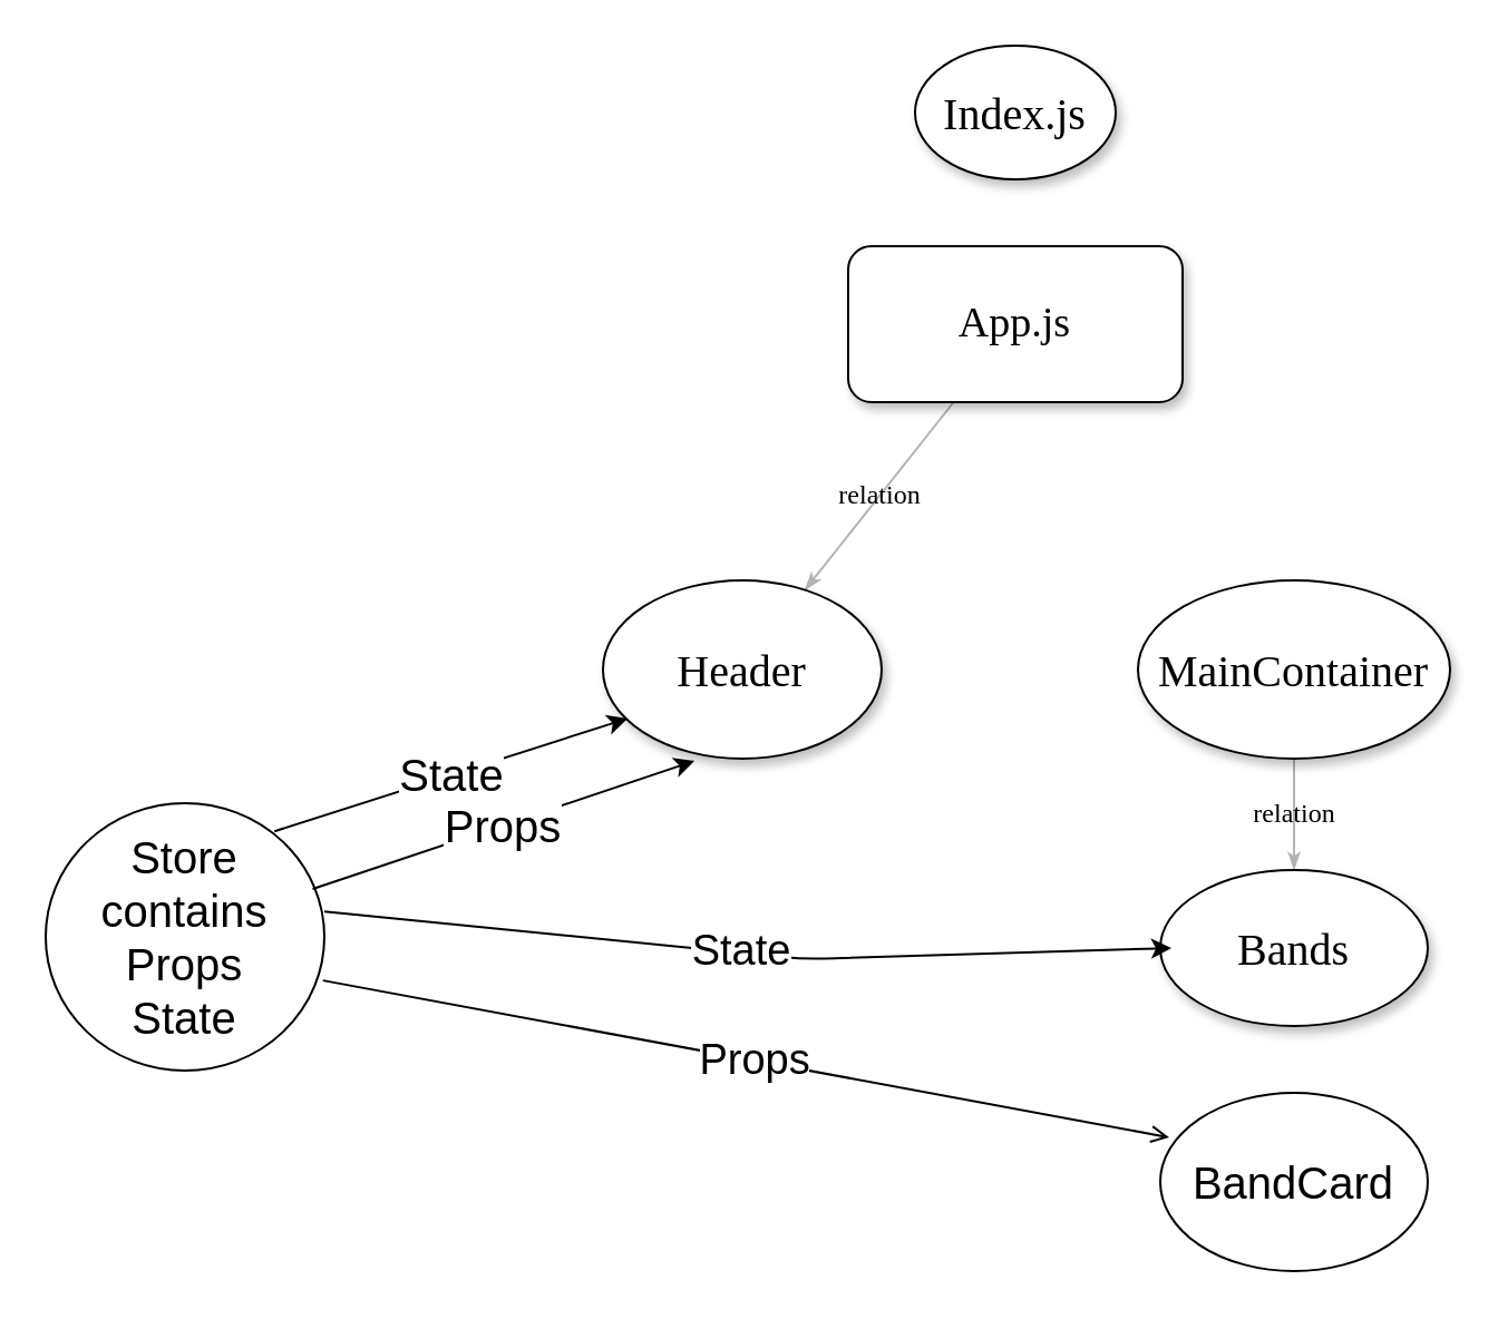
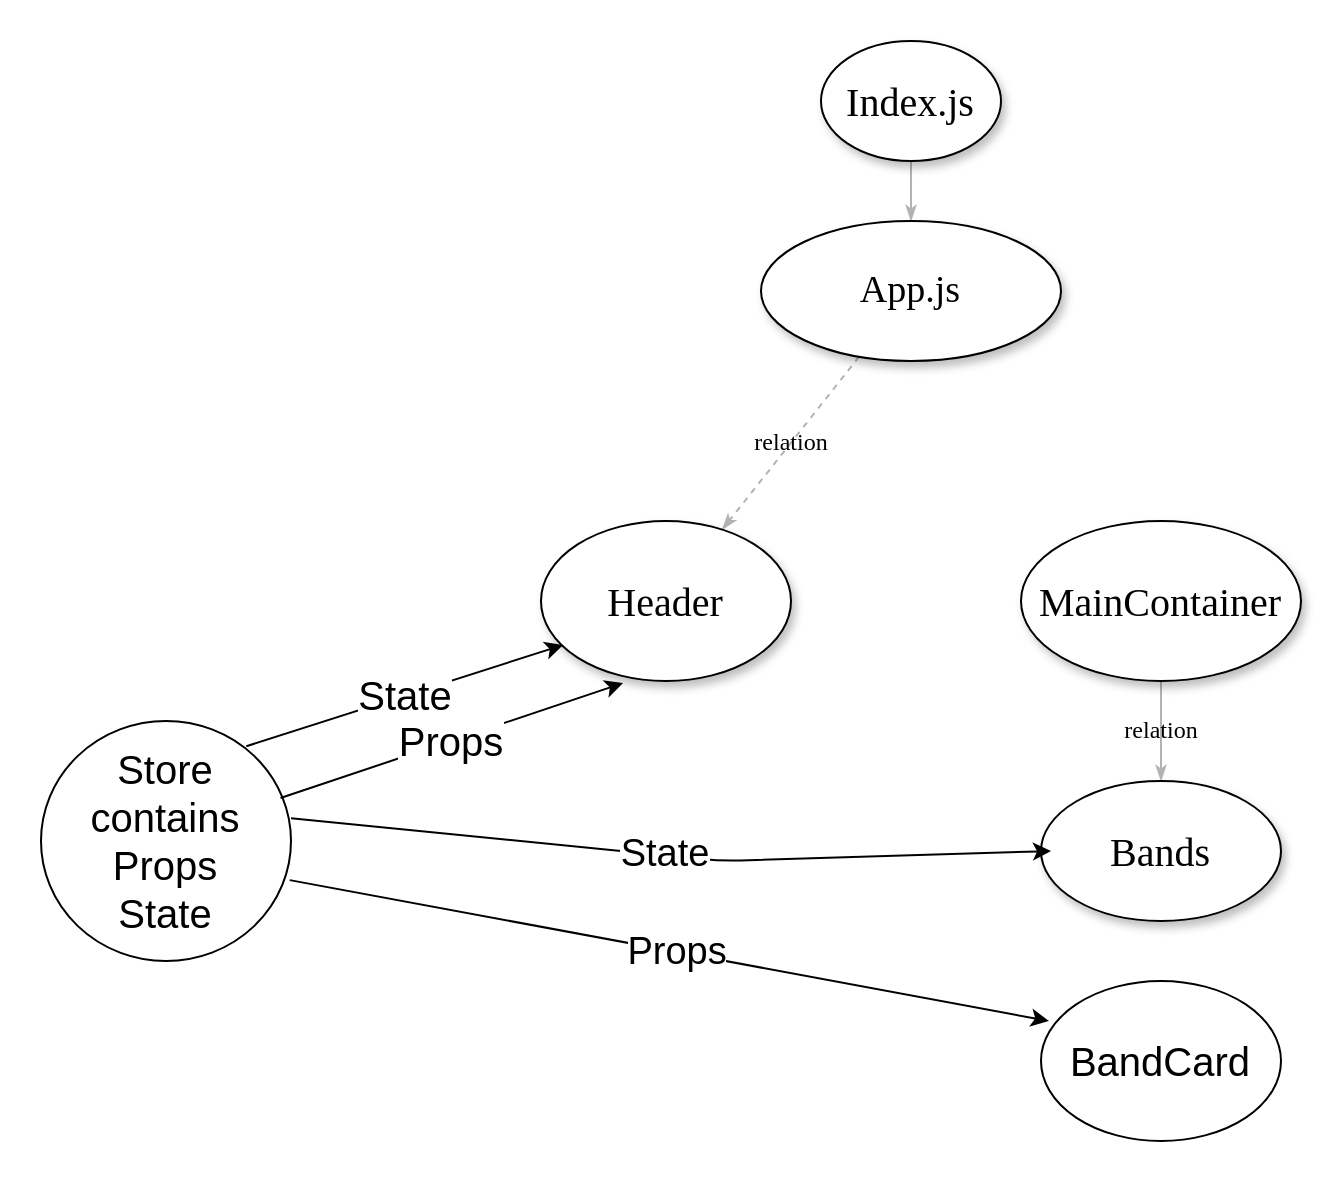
  <mxCell id="0" />
  <mxCell id="1" parent="0" />
+ <mxCell id="2" style="edgeStyle=none;rounded=1;html=1;labelBackgroundColor=none;startArrow=none;startFill=0;startSize=5;endArrow=classicThin;endFill=1;endSize=5;jettySize=auto;orthogonalLoop=1;strokeColor=#B3B3B3;strokeWidth=1;fontFamily=Verdana;fontSize=12;fontColor=#000000;" parent="1" source="3" target="5" edge="1"><mxGeometry relative="1" as="geometry" /></mxCell>
  <mxCell id="3" value="&lt;font style=&quot;font-size: 20px&quot;&gt;Index.js&lt;/font&gt;" style="ellipse;whiteSpace=wrap;html=1;rounded=0;shadow=1;comic=0;labelBackgroundColor=none;strokeColor=#000000;strokeWidth=1;fillColor=#FFFFFF;fontFamily=Verdana;fontSize=12;fontColor=#000000;align=center;" parent="1" vertex="1"><mxGeometry x="410" y="20" width="90" height="60" as="geometry" /></mxCell>
- <mxCell id="4" value="relation" style="edgeStyle=none;rounded=1;html=1;labelBackgroundColor=none;startArrow=none;startFill=0;startSize=5;endArrow=classicThin;endFill=1;endSize=5;jettySize=auto;orthogonalLoop=1;strokeColor=#B3B3B3;strokeWidth=1;fontFamily=Verdana;fontSize=12;fontColor=#000000;" parent="1" source="5" target="8" edge="1"><mxGeometry relative="1" as="geometry" /></mxCell>
- <mxCell id="5" value="&lt;span&gt;&lt;font style=&quot;font-size: 19px&quot;&gt;App.js&lt;/font&gt;&lt;/span&gt;" style="whiteSpace=wrap;html=1;shadow=1;comic=0;labelBackgroundColor=none;strokeColor=#000000;strokeWidth=1;fillColor=#FFFFFF;fontFamily=Verdana;fontSize=12;fontColor=#000000;align=center;direction=west;rounded=1;" parent="1" vertex="1"><mxGeometry x="380" y="110" width="150" height="70" as="geometry" /></mxCell>
+ <mxCell id="4" value="relation" style="edgeStyle=none;rounded=1;html=1;labelBackgroundColor=none;startArrow=none;startFill=0;startSize=5;endArrow=classicThin;endFill=1;endSize=5;jettySize=auto;orthogonalLoop=1;strokeColor=#B3B3B3;strokeWidth=1;fontFamily=Verdana;fontSize=12;fontColor=#000000;dashed=1;" parent="1" source="5" target="8" edge="1"><mxGeometry relative="1" as="geometry" /></mxCell>
+ <mxCell id="5" value="&lt;span&gt;&lt;font style=&quot;font-size: 19px&quot;&gt;App.js&lt;/font&gt;&lt;/span&gt;" style="ellipse;whiteSpace=wrap;html=1;rounded=0;shadow=1;comic=0;labelBackgroundColor=none;strokeColor=#000000;strokeWidth=1;fillColor=#FFFFFF;fontFamily=Verdana;fontSize=12;fontColor=#000000;align=center;direction=west;" parent="1" vertex="1"><mxGeometry x="380" y="110" width="150" height="70" as="geometry" /></mxCell>
  <mxCell id="6" value="relation" style="edgeStyle=none;rounded=1;html=1;labelBackgroundColor=none;startArrow=none;startFill=0;startSize=5;endArrow=classicThin;endFill=1;endSize=5;jettySize=auto;orthogonalLoop=1;strokeColor=#B3B3B3;strokeWidth=1;fontFamily=Verdana;fontSize=12;fontColor=#000000;" parent="1" source="7" target="9" edge="1"><mxGeometry relative="1" as="geometry" /></mxCell>
  <mxCell id="7" value="&lt;span&gt;&lt;font style=&quot;font-size: 20px&quot;&gt;MainContainer&lt;/font&gt;&lt;/span&gt;" style="ellipse;whiteSpace=wrap;html=1;rounded=0;shadow=1;comic=0;labelBackgroundColor=none;strokeColor=#000000;strokeWidth=1;fillColor=#FFFFFF;fontFamily=Verdana;fontSize=12;fontColor=#000000;align=center;" parent="1" vertex="1"><mxGeometry x="510" y="260" width="140" height="80" as="geometry" /></mxCell>
  <mxCell id="8" value="&lt;span&gt;&lt;font style=&quot;font-size: 20px&quot;&gt;Header&lt;/font&gt;&lt;/span&gt;" style="ellipse;whiteSpace=wrap;html=1;rounded=0;shadow=1;comic=0;labelBackgroundColor=none;strokeColor=#000000;strokeWidth=1;fillColor=#FFFFFF;fontFamily=Verdana;fontSize=12;fontColor=#000000;align=center;" parent="1" vertex="1"><mxGeometry x="270" y="260" width="125" height="80" as="geometry" /></mxCell>
  <mxCell id="9" value="&lt;font style=&quot;font-size: 20px&quot;&gt;Bands&lt;/font&gt;" style="ellipse;whiteSpace=wrap;html=1;rounded=0;shadow=1;comic=0;labelBackgroundColor=none;strokeColor=#000000;strokeWidth=1;fillColor=#FFFFFF;fontFamily=Verdana;fontSize=12;fontColor=#000000;align=center;direction=west;" parent="1" vertex="1"><mxGeometry x="520" y="390" width="120" height="70" as="geometry" /></mxCell>
  <mxCell id="10" value="&lt;font style=&quot;font-size: 20px&quot;&gt;BandCard&lt;/font&gt;" style="ellipse;whiteSpace=wrap;html=1;" vertex="1" parent="1"><mxGeometry x="520" y="490" width="120" height="80" as="geometry" /></mxCell>
  <mxCell id="11" value="&lt;font style=&quot;font-size: 20px&quot;&gt;Store contains&lt;br&gt;Props&lt;br&gt;State&lt;/font&gt;" style="ellipse;whiteSpace=wrap;html=1;aspect=fixed;" vertex="1" parent="1"><mxGeometry x="20" y="360" width="125" height="120" as="geometry" /></mxCell>
  <mxCell id="12" value="&lt;font style=&quot;font-size: 20px&quot;&gt;State&lt;/font&gt;" style="endArrow=classic;html=1;entryX=0.088;entryY=0.775;entryDx=0;entryDy=0;entryPerimeter=0;exitX=0.821;exitY=0.105;exitDx=0;exitDy=0;exitPerimeter=0;" edge="1" parent="1" source="11" target="8"><mxGeometry width="50" height="50" relative="1" as="geometry"><mxPoint x="20" y="640" as="sourcePoint" /><mxPoint x="70" y="590" as="targetPoint" /></mxGeometry></mxCell>
  <mxCell id="13" value="&lt;font&gt;&lt;font style=&quot;font-size: 20px&quot;&gt;Props&lt;/font&gt;&lt;br&gt;&lt;/font&gt;" style="endArrow=classic;html=1;entryX=0.328;entryY=1.013;entryDx=0;entryDy=0;entryPerimeter=0;exitX=0.958;exitY=0.321;exitDx=0;exitDy=0;exitPerimeter=0;" edge="1" parent="1" source="11" target="8"><mxGeometry width="50" height="50" relative="1" as="geometry"><mxPoint x="185.99" y="389.95" as="sourcePoint" /><mxPoint x="291" y="332" as="targetPoint" /><Array as="points" /></mxGeometry></mxCell>
  <mxCell id="14" value="&lt;font style=&quot;font-size: 19px&quot;&gt;State&lt;/font&gt;" style="endArrow=classic;html=1;exitX=1;exitY=0.405;exitDx=0;exitDy=0;exitPerimeter=0;" edge="1" parent="1" source="11"><mxGeometry x="-0.015" width="50" height="50" relative="1" as="geometry"><mxPoint x="220" y="440" as="sourcePoint" /><mxPoint x="525" y="425" as="targetPoint" /><Array as="points"><mxPoint x="360" y="430" /></Array><mxPoint as="offset" /></mxGeometry></mxCell>
- <mxCell id="15" value="&lt;font style=&quot;font-size: 19px&quot;&gt;Props&lt;/font&gt;" style="endArrow=open;html=1;exitX=0.995;exitY=0.663;exitDx=0;exitDy=0;exitPerimeter=0;entryX=0.033;entryY=0.25;entryDx=0;entryDy=0;entryPerimeter=0;" edge="1" parent="1" source="11" target="10"><mxGeometry x="0.018" width="50" height="50" relative="1" as="geometry"><mxPoint x="230" y="450" as="sourcePoint" /><mxPoint x="535" y="435" as="targetPoint" /><Array as="points" /><mxPoint as="offset" /></mxGeometry></mxCell>
+ <mxCell id="15" value="&lt;font style=&quot;font-size: 19px&quot;&gt;Props&lt;/font&gt;" style="endArrow=classic;html=1;exitX=0.995;exitY=0.663;exitDx=0;exitDy=0;exitPerimeter=0;entryX=0.033;entryY=0.25;entryDx=0;entryDy=0;entryPerimeter=0;" edge="1" parent="1" source="11" target="10"><mxGeometry x="0.018" width="50" height="50" relative="1" as="geometry"><mxPoint x="230" y="450" as="sourcePoint" /><mxPoint x="535" y="435" as="targetPoint" /><Array as="points" /><mxPoint as="offset" /></mxGeometry></mxCell>
